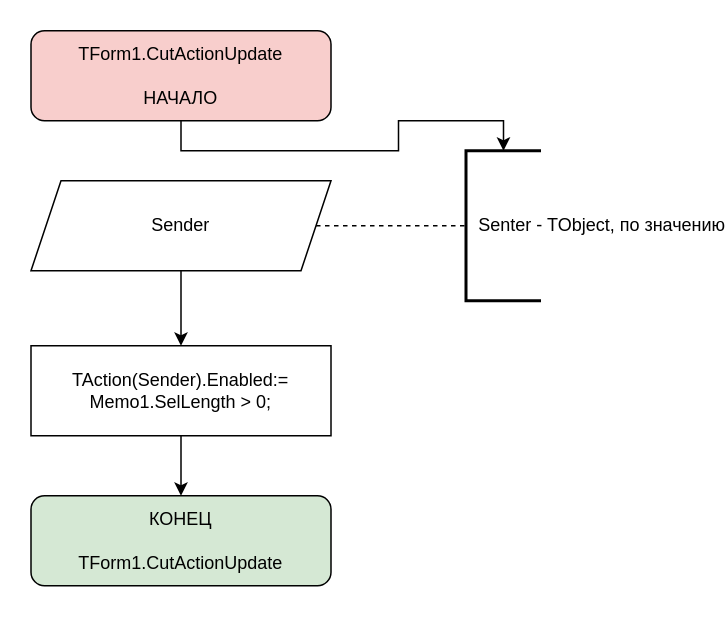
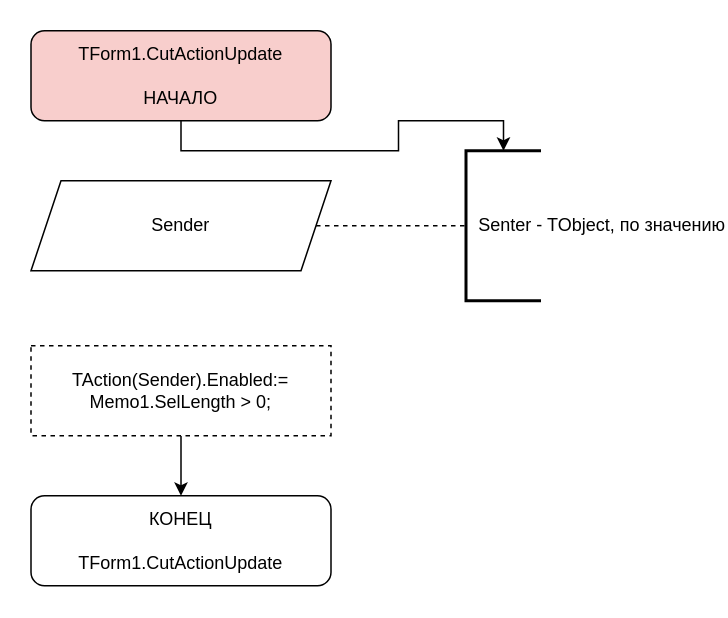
  <mxCell id="0" />
  <mxCell id="1" parent="0" />
  <mxCell id="2" style="edgeStyle=orthogonalEdgeStyle;rounded=0;orthogonalLoop=1;jettySize=auto;html=1;exitX=0.5;exitY=1;exitDx=0;exitDy=0;" edge="1" parent="1" source="3" target="10"><mxGeometry relative="1" as="geometry" /></mxCell>
  <mxCell id="3" value="TForm1.CutActionUpdate&lt;br&gt;&lt;br&gt;НАЧАЛО" style="rounded=1;whiteSpace=wrap;html=1;fillColor=#f8cecc;" vertex="1" parent="1"><mxGeometry x="20" y="20" width="200" height="60" as="geometry" /></mxCell>
  <mxCell id="4" style="edgeStyle=orthogonalEdgeStyle;rounded=0;orthogonalLoop=1;jettySize=auto;html=1;exitX=0.5;exitY=1;exitDx=0;exitDy=0;entryX=0.5;entryY=0;entryDx=0;entryDy=0;" edge="1" parent="1" source="5" target="6"><mxGeometry relative="1" as="geometry" /></mxCell>
- <mxCell id="5" value="TAction(Sender).Enabled:= Memo1.SelLength &amp;gt; 0;" style="rounded=0;whiteSpace=wrap;html=1;" vertex="1" parent="1"><mxGeometry x="20" y="230" width="200" height="60" as="geometry" /></mxCell>
- <mxCell id="6" value="КОНЕЦ&lt;br&gt;&lt;br&gt;TForm1.CutActionUpdate" style="rounded=1;whiteSpace=wrap;html=1;fillColor=#d5e8d4;" vertex="1" parent="1"><mxGeometry x="20" y="330" width="200" height="60" as="geometry" /></mxCell>
- <mxCell id="7" style="edgeStyle=orthogonalEdgeStyle;rounded=0;orthogonalLoop=1;jettySize=auto;html=1;exitX=0.5;exitY=1;exitDx=0;exitDy=0;entryX=0.5;entryY=0;entryDx=0;entryDy=0;" edge="1" parent="1" source="8" target="5"><mxGeometry relative="1" as="geometry" /></mxCell>
+ <mxCell id="5" value="TAction(Sender).Enabled:= Memo1.SelLength &amp;gt; 0;" style="rounded=0;whiteSpace=wrap;html=1;dashed=1;" vertex="1" parent="1"><mxGeometry x="20" y="230" width="200" height="60" as="geometry" /></mxCell>
+ <mxCell id="6" value="КОНЕЦ&lt;br&gt;&lt;br&gt;TForm1.CutActionUpdate" style="rounded=1;whiteSpace=wrap;html=1;" vertex="1" parent="1"><mxGeometry x="20" y="330" width="200" height="60" as="geometry" /></mxCell>
  <mxCell id="8" value="Sender" style="shape=parallelogram;perimeter=parallelogramPerimeter;whiteSpace=wrap;html=1;fixedSize=1;" vertex="1" parent="1"><mxGeometry x="20" y="120" width="200" height="60" as="geometry" /></mxCell>
  <mxCell id="9" value="" style="endArrow=none;dashed=1;html=1;rounded=0;edgeStyle=orthogonalEdgeStyle;" edge="1" parent="1"><mxGeometry width="50" height="50" relative="1" as="geometry"><mxPoint x="210" y="150" as="sourcePoint" /><mxPoint x="310" y="150" as="targetPoint" /></mxGeometry></mxCell>
  <mxCell id="10" value="&amp;nbsp; Senter - TObject, по значению" style="strokeWidth=2;html=1;shape=mxgraph.flowchart.annotation_1;align=left;pointerEvents=1;" vertex="1" parent="1"><mxGeometry x="310" y="100" width="50" height="100" as="geometry" /></mxCell>
